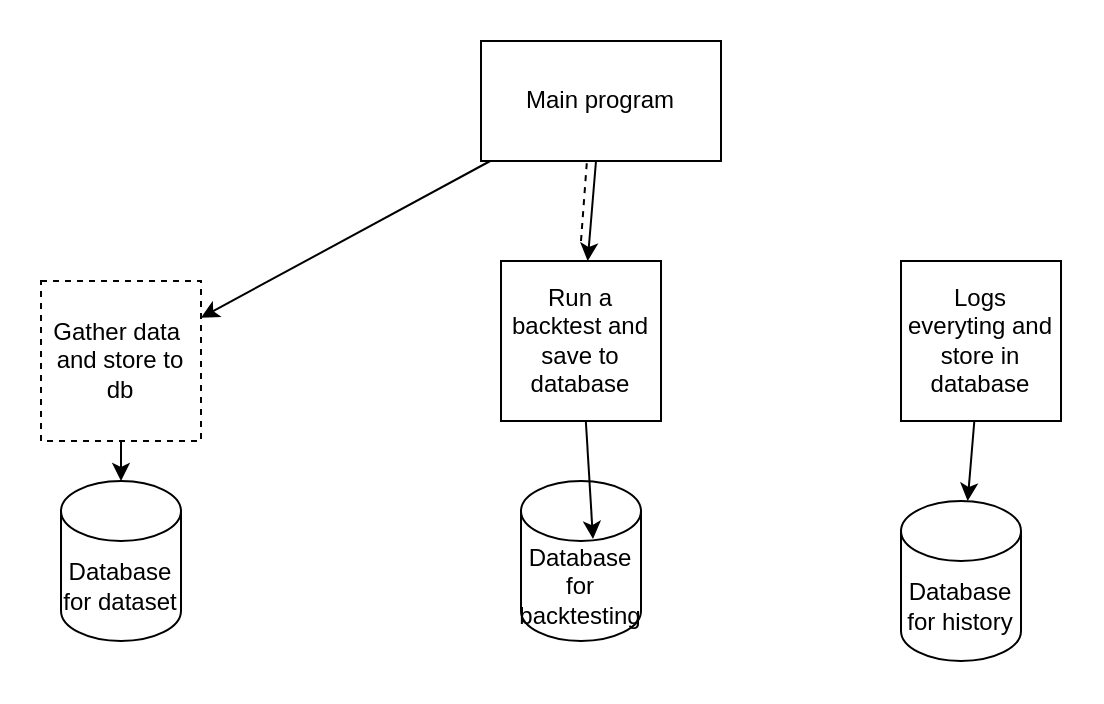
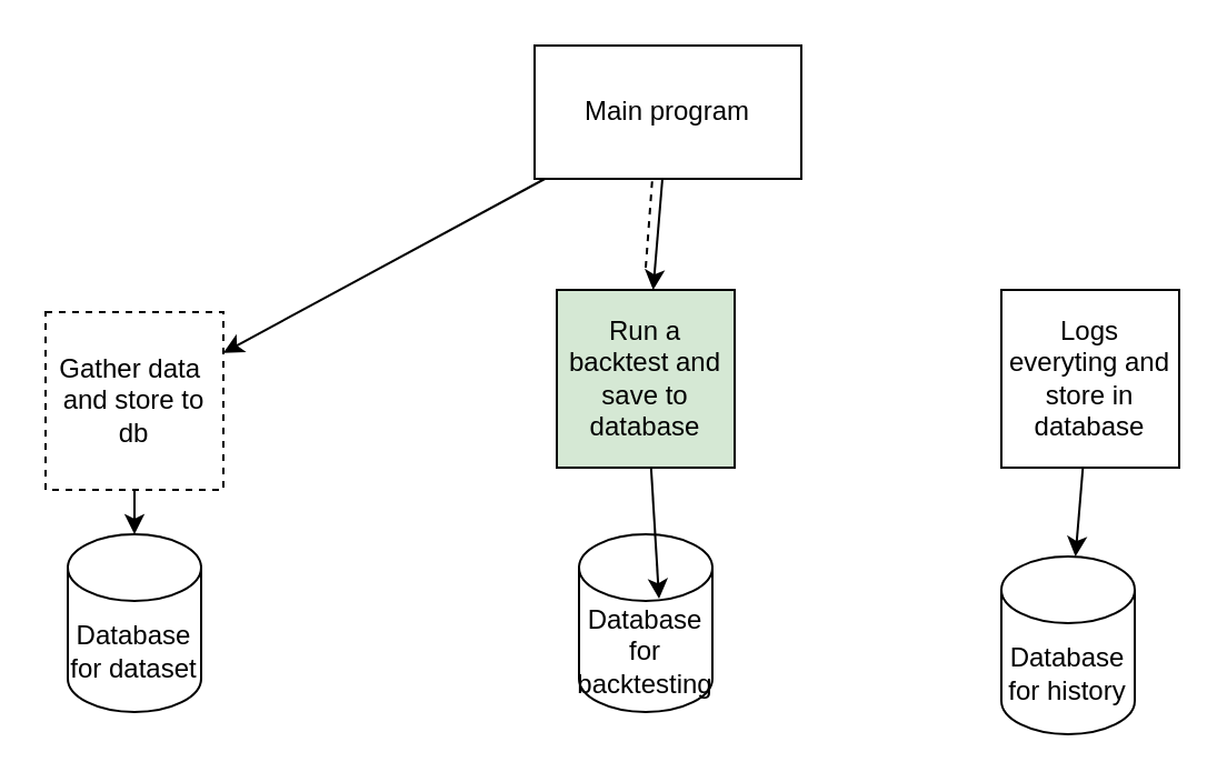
  <mxCell id="0" />
  <mxCell id="1" parent="0" />
  <mxCell id="2" style="edgeStyle=none;html=1;" edge="1" parent="1" source="4" target="9"><mxGeometry relative="1" as="geometry" /></mxCell>
  <mxCell id="3" style="edgeStyle=none;html=1;" edge="1" parent="1" source="4" target="11"><mxGeometry relative="1" as="geometry" /></mxCell>
  <mxCell id="4" value="Main program&lt;br&gt;" style="rounded=0;whiteSpace=wrap;html=1;" vertex="1" parent="1"><mxGeometry x="240" y="20" width="120" height="60" as="geometry" /></mxCell>
  <mxCell id="5" value="Database for backtesting" style="shape=cylinder3;whiteSpace=wrap;html=1;boundedLbl=1;backgroundOutline=1;size=15;" vertex="1" parent="1"><mxGeometry x="260" y="240" width="60" height="80" as="geometry" /></mxCell>
  <mxCell id="6" value="Database&lt;br&gt;for dataset" style="shape=cylinder3;whiteSpace=wrap;html=1;boundedLbl=1;backgroundOutline=1;size=15;" vertex="1" parent="1"><mxGeometry x="30" y="240" width="60" height="80" as="geometry" /></mxCell>
  <mxCell id="7" value="Database for history" style="shape=cylinder3;whiteSpace=wrap;html=1;boundedLbl=1;backgroundOutline=1;size=15;" vertex="1" parent="1"><mxGeometry x="450" y="250" width="60" height="80" as="geometry" /></mxCell>
  <mxCell id="8" style="edgeStyle=none;html=1;" edge="1" parent="1" source="9" target="6"><mxGeometry relative="1" as="geometry" /></mxCell>
  <mxCell id="9" value="Gather data&amp;nbsp;&lt;br&gt;and store to db&lt;br&gt;" style="whiteSpace=wrap;html=1;aspect=fixed;dashed=1;" vertex="1" parent="1"><mxGeometry x="20" y="140" width="80" height="80" as="geometry" /></mxCell>
  <mxCell id="10" style="edgeStyle=none;html=1;entryX=0.6;entryY=0.363;entryDx=0;entryDy=0;entryPerimeter=0;" edge="1" parent="1" source="11" target="5"><mxGeometry relative="1" as="geometry" /></mxCell>
- <mxCell id="11" value="Run a backtest and save to database" style="whiteSpace=wrap;html=1;aspect=fixed;" vertex="1" parent="1"><mxGeometry x="250" y="130" width="80" height="80" as="geometry" /></mxCell>
+ <mxCell id="11" value="Run a backtest and save to database" style="whiteSpace=wrap;html=1;aspect=fixed;fillColor=#d5e8d4;" vertex="1" parent="1"><mxGeometry x="250" y="130" width="80" height="80" as="geometry" /></mxCell>
  <mxCell id="12" style="edgeStyle=none;html=1;" edge="1" parent="1" source="13" target="7"><mxGeometry relative="1" as="geometry" /></mxCell>
  <mxCell id="13" value="Logs everyting and store in database" style="whiteSpace=wrap;html=1;aspect=fixed;" vertex="1" parent="1"><mxGeometry x="450" y="130" width="80" height="80" as="geometry" /></mxCell>
  <mxCell id="14" value="" style="endArrow=none;dashed=1;html=1;entryX=0.442;entryY=0.983;entryDx=0;entryDy=0;entryPerimeter=0;" edge="1" parent="1" target="4"><mxGeometry width="50" height="50" relative="1" as="geometry"><mxPoint x="290" y="120" as="sourcePoint" /><mxPoint x="330" y="120" as="targetPoint" /></mxGeometry></mxCell>
